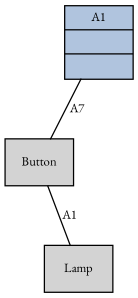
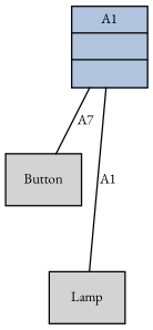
  digraph {
    fontname="EB Garamond"
    root=A1
    node [fillcolor=lightgray fontname="EB Garamond" fontsize=10 shape=record style=filled]
    edge [arrowhead=none fontname="EB Garamond" fontsize=10]
    n1 [fillcolor=lightsteelblue label="{A1||}"]
    Button
    Lamp
    n1 -> Button [label=A7]
-   Button -> Lamp [label=A1]
+   n1 -> Lamp [label=A1]
  }
